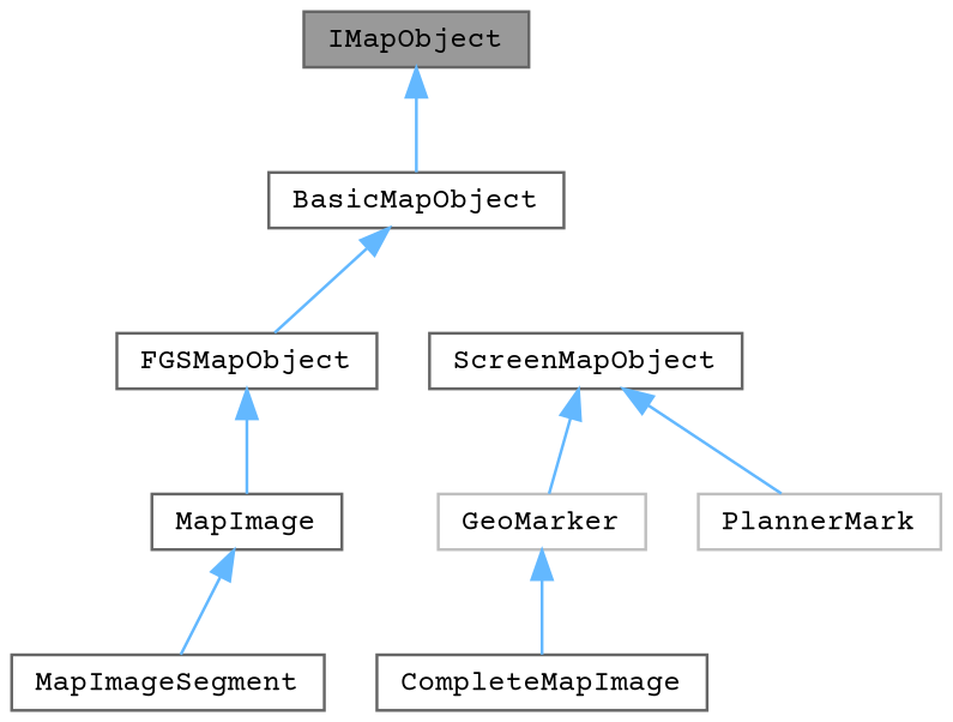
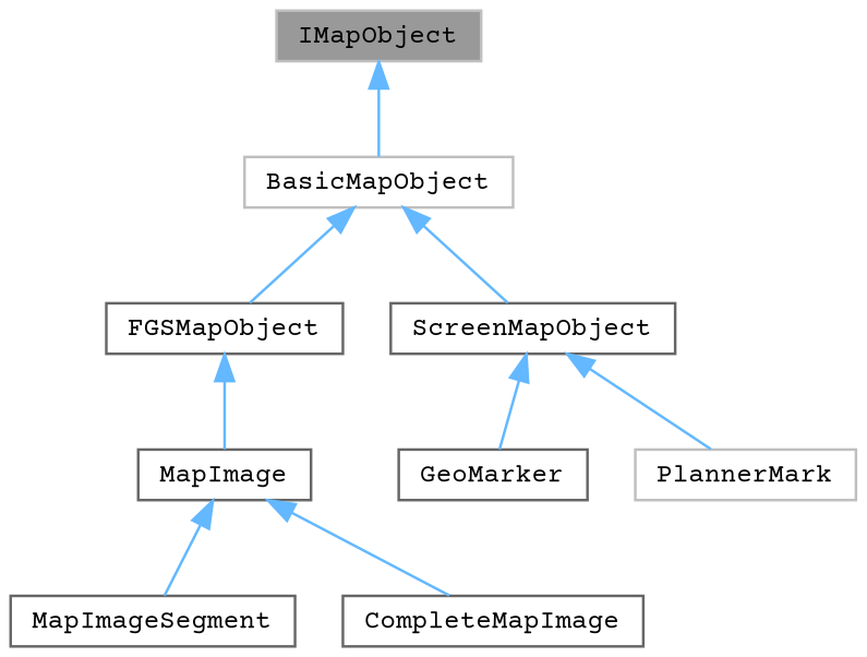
  digraph {
    fontname="Courier Prime"
    node [color=gray40 fillcolor=white fontname="Courier Prime" fontsize=10 shape=box style=filled]
    edge [color=steelblue1 dir=back fontname="Courier Prime" fontsize=10 labelfontname=Helvetica labelfontsize=10 style=solid]
-   n1 [fillcolor=grey60 fontcolor=black height=0.2 label=IMapObject width=0.4]
-   n2 [height=0.2 label=BasicMapObject width=0.4]
+   n1 [color=grey75 fillcolor=grey60 fontcolor=black height=0.2 label=IMapObject width=0.4]
+   n2 [color=grey75 height=0.2 label=BasicMapObject width=0.4]
    n3 [height=0.2 label=FGSMapObject width=0.4]
    n4 [height=0.2 label=ScreenMapObject width=0.4]
    n5 [height=0.2 label=MapImage width=0.4]
-   n6 [color=grey75 height=0.2 label=GeoMarker width=0.4]
+   n6 [height=0.2 label=GeoMarker width=0.4]
    n7 [color=grey75 height=0.2 label=PlannerMark width=0.4]
    n8 [height=0.2 label=CompleteMapImage width=0.4]
    n9 [height=0.2 label=MapImageSegment width=0.4]
    n1 -> n2
    n2 -> n3
+   n2 -> n4
    n3 -> n5
    n4 -> n6
    n4 -> n7
-   n6 -> n8
+   n5 -> n8
    n5 -> n9
  }
